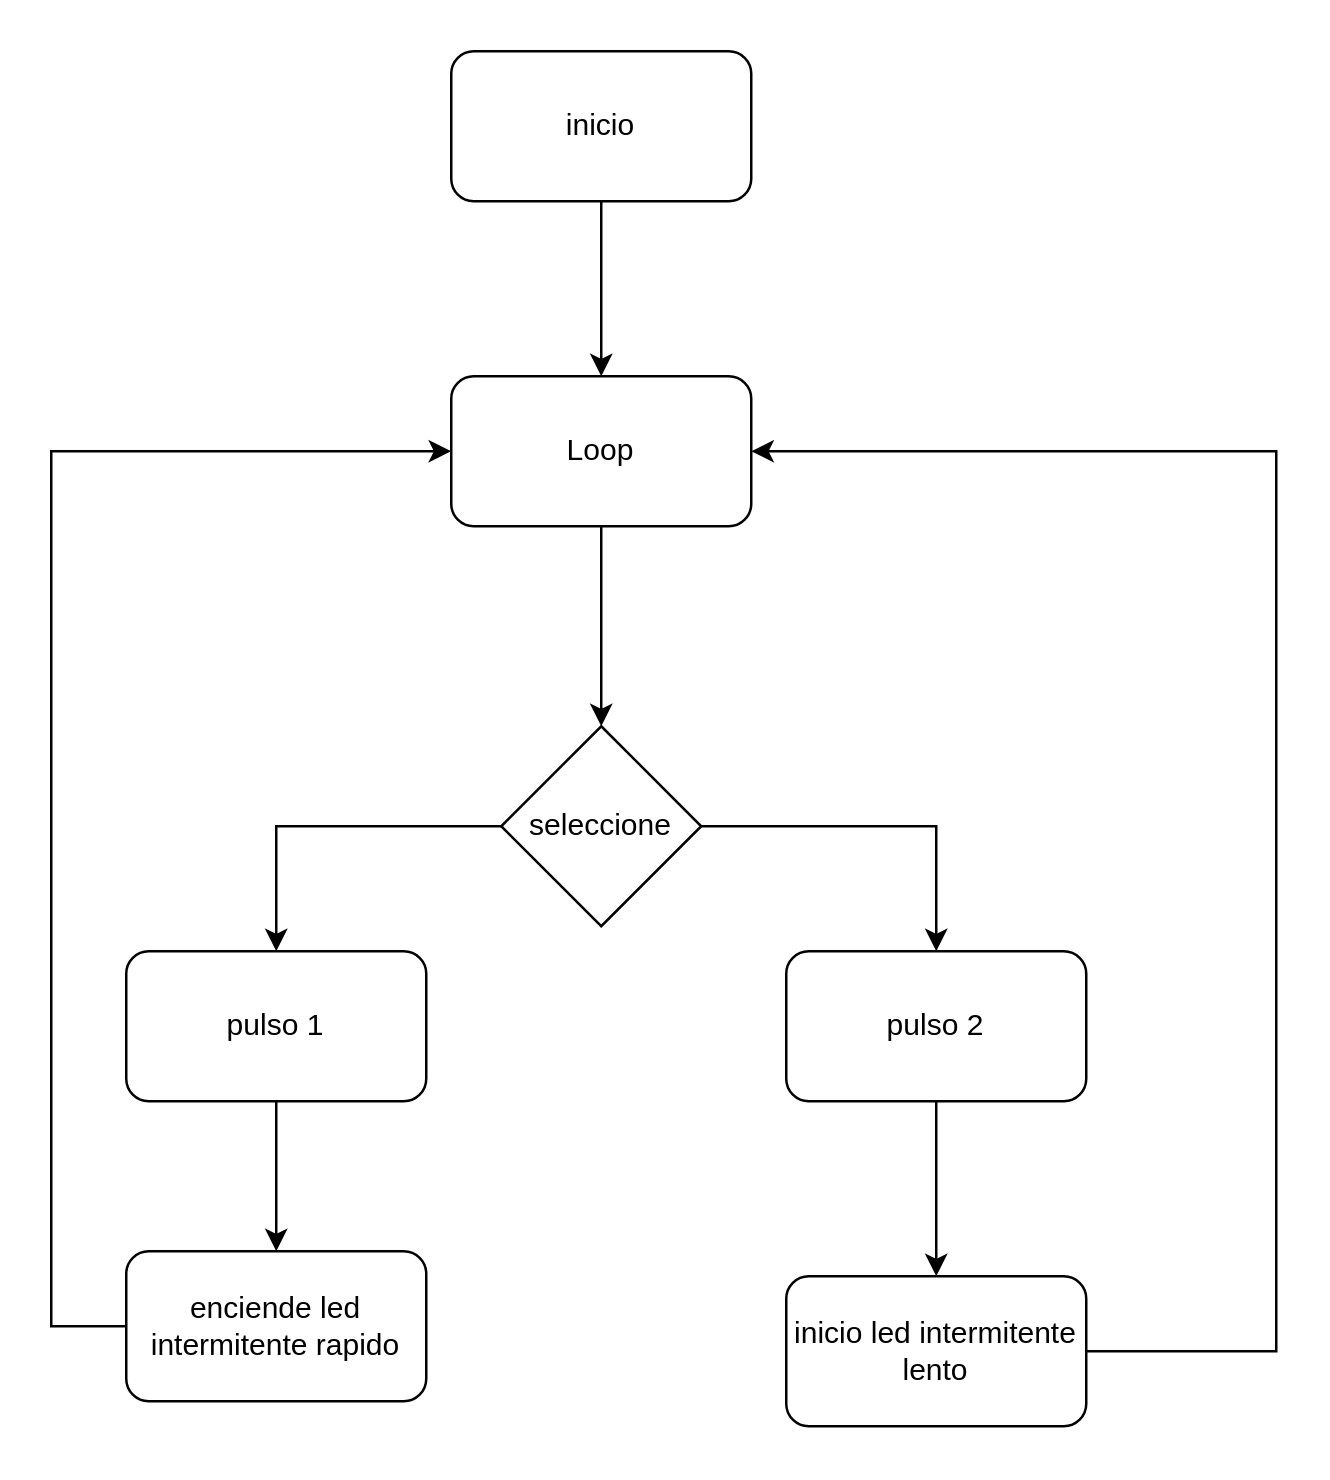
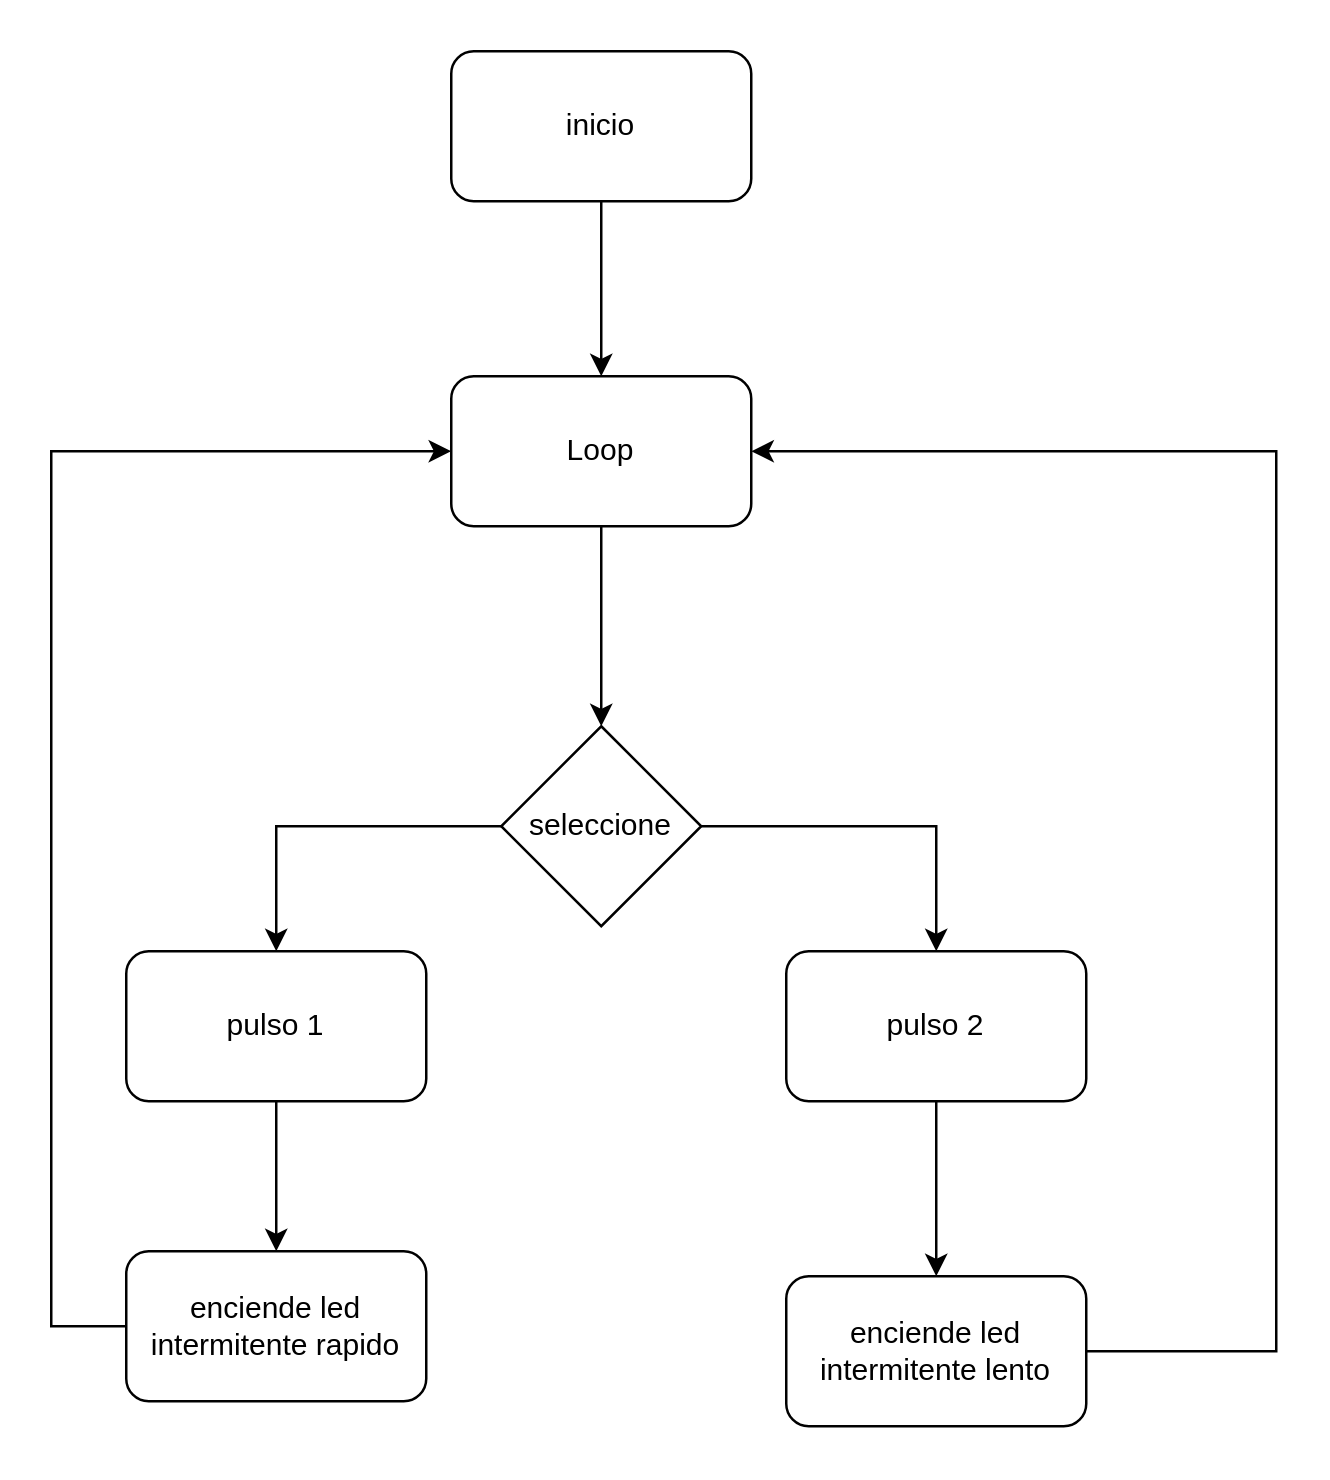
  <mxCell id="0" />
  <mxCell id="1" parent="0" />
  <mxCell id="2" style="edgeStyle=orthogonalEdgeStyle;rounded=0;orthogonalLoop=1;jettySize=auto;html=1;entryX=0.5;entryY=0;entryDx=0;entryDy=0;" edge="1" parent="1" source="3" target="5"><mxGeometry relative="1" as="geometry" /></mxCell>
  <mxCell id="3" value="&lt;font style=&quot;vertical-align: inherit&quot;&gt;&lt;font style=&quot;vertical-align: inherit&quot;&gt;&lt;font style=&quot;vertical-align: inherit&quot;&gt;&lt;font style=&quot;vertical-align: inherit&quot;&gt;inicio&lt;/font&gt;&lt;/font&gt;&lt;/font&gt;&lt;/font&gt;" style="rounded=1;whiteSpace=wrap;html=1;" vertex="1" parent="1"><mxGeometry x="180" y="20" width="120" height="60" as="geometry" /></mxCell>
  <mxCell id="4" style="edgeStyle=orthogonalEdgeStyle;rounded=0;orthogonalLoop=1;jettySize=auto;html=1;entryX=0.5;entryY=0;entryDx=0;entryDy=0;" edge="1" parent="1" source="5" target="8"><mxGeometry relative="1" as="geometry" /></mxCell>
  <mxCell id="5" value="Loop" style="rounded=1;whiteSpace=wrap;html=1;" vertex="1" parent="1"><mxGeometry x="180" y="150" width="120" height="60" as="geometry" /></mxCell>
  <mxCell id="6" style="edgeStyle=orthogonalEdgeStyle;rounded=0;orthogonalLoop=1;jettySize=auto;html=1;entryX=0.5;entryY=0;entryDx=0;entryDy=0;" edge="1" parent="1" source="8" target="12"><mxGeometry relative="1" as="geometry"><mxPoint x="380" y="330" as="targetPoint" /></mxGeometry></mxCell>
  <mxCell id="7" style="edgeStyle=orthogonalEdgeStyle;rounded=0;orthogonalLoop=1;jettySize=auto;html=1;entryX=0.5;entryY=0;entryDx=0;entryDy=0;" edge="1" parent="1" source="8" target="10"><mxGeometry relative="1" as="geometry" /></mxCell>
  <mxCell id="8" value="seleccione" style="rhombus;whiteSpace=wrap;html=1;" vertex="1" parent="1"><mxGeometry x="200" y="290" width="80" height="80" as="geometry" /></mxCell>
  <mxCell id="9" style="edgeStyle=orthogonalEdgeStyle;rounded=0;orthogonalLoop=1;jettySize=auto;html=1;exitX=0.5;exitY=1;exitDx=0;exitDy=0;entryX=0.5;entryY=0;entryDx=0;entryDy=0;" edge="1" parent="1" source="10" target="14"><mxGeometry relative="1" as="geometry" /></mxCell>
  <mxCell id="10" value="pulso 1" style="rounded=1;whiteSpace=wrap;html=1;" vertex="1" parent="1"><mxGeometry x="50" y="380" width="120" height="60" as="geometry" /></mxCell>
  <mxCell id="11" style="edgeStyle=orthogonalEdgeStyle;rounded=0;orthogonalLoop=1;jettySize=auto;html=1;exitX=0.5;exitY=1;exitDx=0;exitDy=0;entryX=0.5;entryY=0;entryDx=0;entryDy=0;" edge="1" parent="1" source="12" target="16"><mxGeometry relative="1" as="geometry" /></mxCell>
  <mxCell id="12" value="pulso 2" style="rounded=1;whiteSpace=wrap;html=1;" vertex="1" parent="1"><mxGeometry x="314" y="380" width="120" height="60" as="geometry" /></mxCell>
  <mxCell id="13" style="edgeStyle=orthogonalEdgeStyle;rounded=0;orthogonalLoop=1;jettySize=auto;html=1;entryX=0;entryY=0.5;entryDx=0;entryDy=0;" edge="1" parent="1" source="14" target="5"><mxGeometry relative="1" as="geometry"><Array as="points"><mxPoint y="530" x="20" /><mxPoint y="180" x="20" /></Array></mxGeometry></mxCell>
  <mxCell id="14" value="enciende led intermitente rapido" style="rounded=1;whiteSpace=wrap;html=1;" vertex="1" parent="1"><mxGeometry x="50" y="500" width="120" height="60" as="geometry" /></mxCell>
  <mxCell id="15" style="edgeStyle=orthogonalEdgeStyle;rounded=0;orthogonalLoop=1;jettySize=auto;html=1;entryX=1;entryY=0.5;entryDx=0;entryDy=0;" edge="1" parent="1" source="16" target="5"><mxGeometry relative="1" as="geometry"><Array as="points"><mxPoint x="510" y="540" /><mxPoint x="510" y="180" /></Array></mxGeometry></mxCell>
- <mxCell id="16" value="&lt;span&gt;inicio led intermitente lento&lt;/span&gt;" style="rounded=1;whiteSpace=wrap;html=1;" vertex="1" parent="1"><mxGeometry x="314" y="510" width="120" height="60" as="geometry" /></mxCell>
+ <mxCell id="16" value="&lt;span&gt;enciende led intermitente lento&lt;/span&gt;" style="rounded=1;whiteSpace=wrap;html=1;" vertex="1" parent="1"><mxGeometry x="314" y="510" width="120" height="60" as="geometry" /></mxCell>
